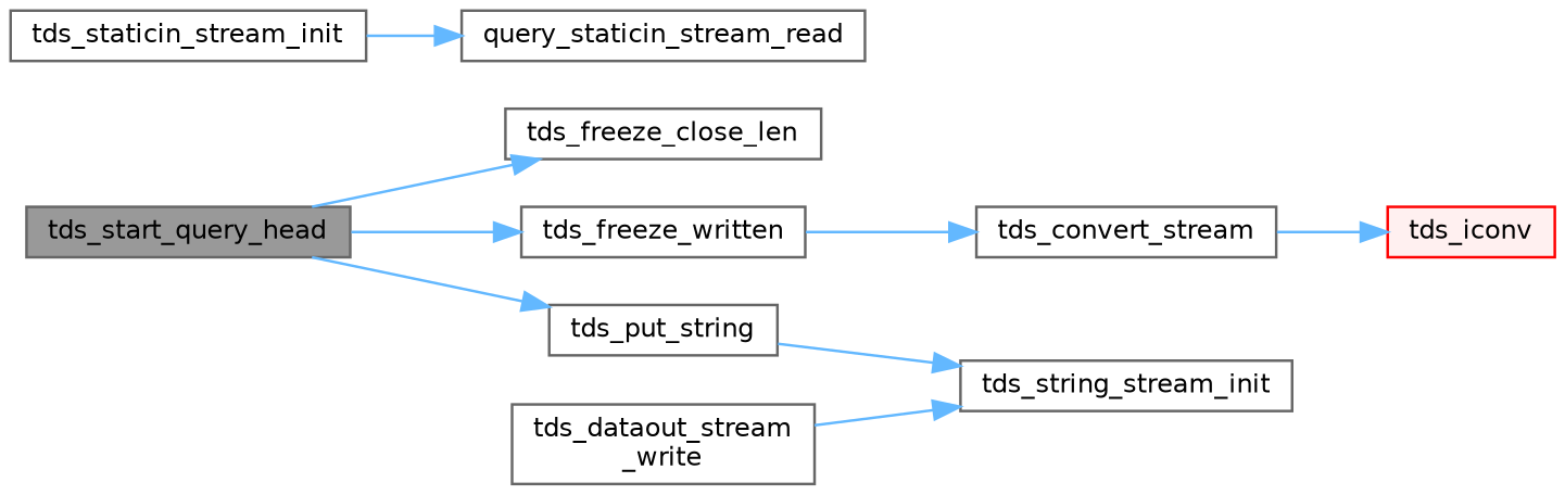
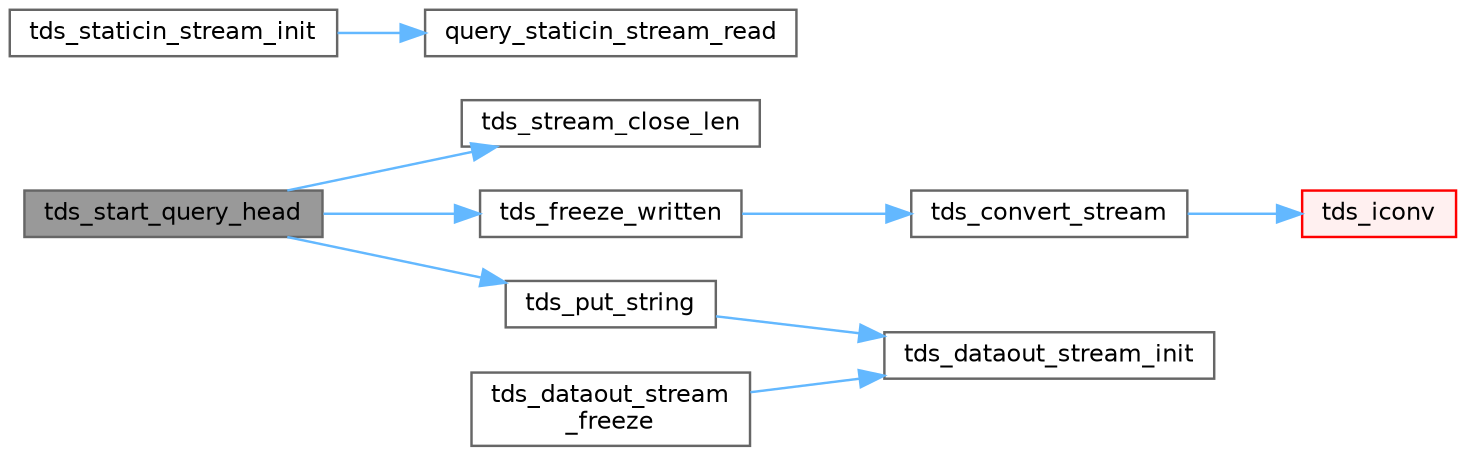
  digraph {
    rankdir=LR
    node [color=grey40 fillcolor=white fontname=Helvetica fontsize=10 shape=box style=filled]
    edge [color=steelblue1 fontname=Helvetica fontsize=10 labelfontname=Helvetica labelfontsize=10 style=solid]
    n1 [color=gray40 fillcolor=grey60 fontcolor=black height=0.2 label=tds_start_query_head width=0.4]
-   n2 [height=0.2 label=tds_freeze_close_len width=0.4]
+   n2 [height=0.2 label=tds_stream_close_len width=0.4]
    n3 [height=0.2 label=tds_freeze_written width=0.4]
    n4 [height=0.2 label=tds_put_string width=0.4]
    n5 [height=0.2 label=tds_convert_stream width=0.4]
-   n6 [height=0.2 label=tds_string_stream_init width=0.4]
+   n6 [height=0.2 label=tds_dataout_stream_init width=0.4]
    n7 [color=red fillcolor="#FFF0F0" height=0.2 label=tds_iconv width=0.4]
    n8 [height=0.2 label=tds_staticin_stream_init width=0.4]
    n9 [height=0.2 label=query_staticin_stream_read width=0.4]
-   n10 [height=0.2 label="tds_dataout_stream\l_write" width=0.4]
+   n10 [height=0.2 label="tds_dataout_stream\l_freeze" width=0.4]
    n1 -> n2
    n1 -> n3
    n1 -> n4
    n3 -> n5
    n4 -> n6
    n5 -> n7
    n8 -> n9
    n10 -> n6
  }
